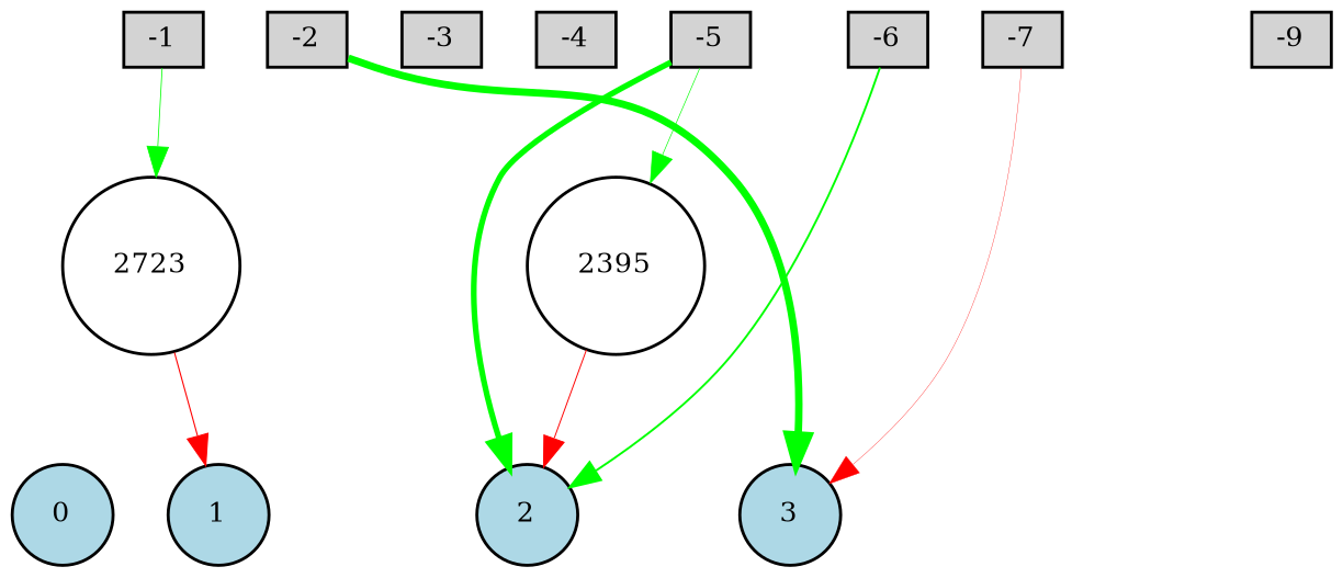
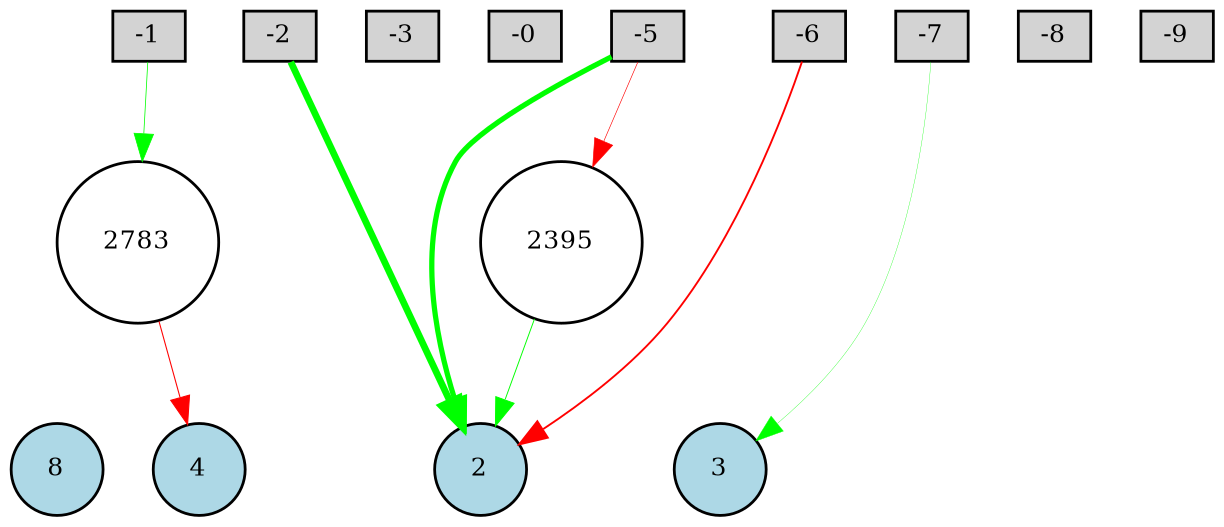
  digraph {
    node [fillcolor=lightgray fontsize=9 shape=box style=filled]
    edge [style=invis]
    -1 [height=0.2 width=0.2]
    -2 [height=0.2 width=0.2]
    -3 [height=0.2 width=0.2]
-   -4 [height=0.2 width=0.2]
+   -4 [height=0.2 width=0.2 label=-0]
    -5 [height=0.2 width=0.2]
    -6 [height=0.2 width=0.2]
    -7 [height=0.2 width=0.2]
+   -8 [height=0.2 width=0.2]
    -9 [height=0.2 width=0.2]
-   0 [fillcolor=lightblue height=0.2 shape=circle width=0.2]
-   1 [fillcolor=lightblue height=0.2 shape=circle width=0.2]
+   0 [fillcolor=lightblue height=0.2 shape=circle width=0.2 label=8]
+   1 [fillcolor=lightblue height=0.2 shape=circle width=0.2 label=4]
    2 [fillcolor=lightblue height=0.2 shape=circle width=0.2]
    3 [fillcolor=lightblue height=0.2 shape=circle width=0.2]
-   2723 [fillcolor=white height=0.2 shape=circle width=0.2]
+   2723 [fillcolor=white height=0.2 shape=circle width=0.2 label=2783]
    n15 [fillcolor=white height=0.2 label=2395 shape=circle width=0.2]
    subgraph sub_1 {
      rank=source
      -1
      -2
      -3
      -4
      -5
      -6
      -7
+     -8
      -9
    }
    subgraph sub_2 {
      rank=sink
      0
      1
      2
      3
    }
    -1 -> -2
    -1 -> 2723 [color=green penwidth=0.27814012630462054 style=solid]
    -2 -> -3
-   -2 -> 3 [color=green penwidth=2.4233205836950438 style=solid]
+   -2 -> 2 [color=green penwidth=2.4233205836950438 style=solid]
    -3 -> -4
    -4 -> -5
    -5 -> -6
    -5 -> 2 [color=green penwidth=1.8865105961682518 style=solid]
-   -5 -> n15 [color=green penwidth=0.22633013957270184 style=solid]
+   -5 -> n15 [color=red penwidth=0.22633013957270184 style=solid]
    -6 -> -7
-   -6 -> 2 [color=green penwidth=0.6772305594070213 style=solid]
-   -7 -> 3 [color=red penwidth=0.11510342129485857 style=solid]
+   -6 -> 2 [color=red penwidth=0.6772305594070213 style=solid]
+   -7 -> -8
+   -7 -> 3 [color=green penwidth=0.11510342129485857 style=solid]
+   -8 -> -9
    0 -> 1
    1 -> 2
    2 -> 3
    2723 -> 1 [color=red penwidth=0.3865826267015958 style=solid]
-   n15 -> 2 [color=red penwidth=0.3404824438172339 style=solid]
+   n15 -> 2 [color=green penwidth=0.3404824438172339 style=solid]
  }
